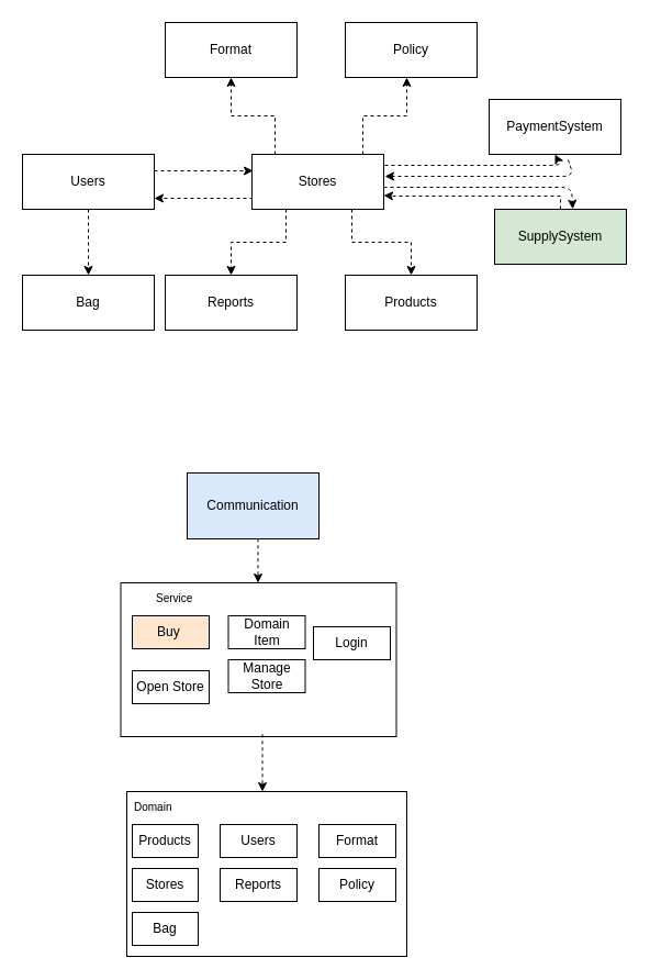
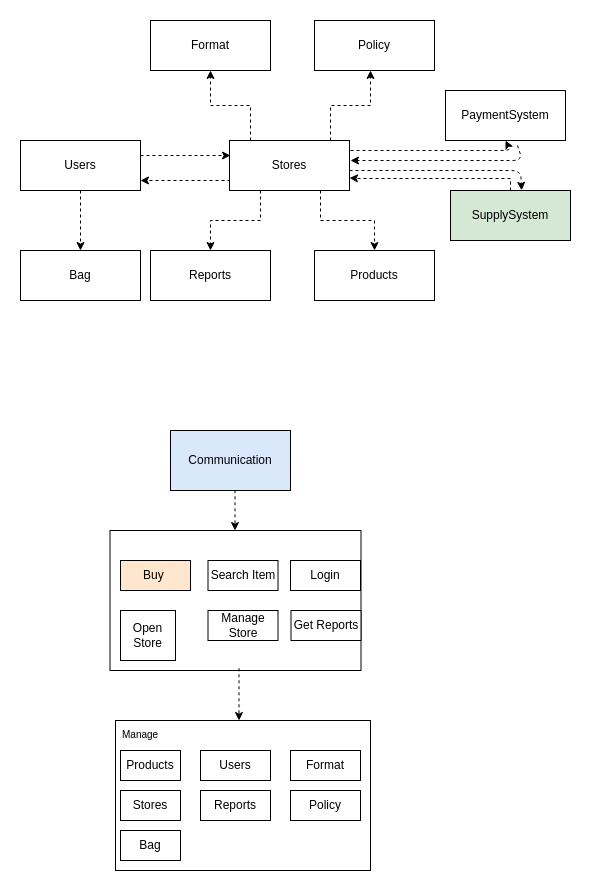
  <mxCell id="0" />
  <mxCell id="1" parent="0" />
  <mxCell id="2" value="" style="rounded=0;whiteSpace=wrap;html=1;" vertex="1" parent="1"><mxGeometry x="109.5" y="530" width="251" height="140" as="geometry" /></mxCell>
  <mxCell id="3" value="" style="endArrow=classic;html=1;dashed=1;exitX=0.143;exitY=1.093;exitDx=0;exitDy=0;exitPerimeter=0;" edge="1" parent="1"><mxGeometry width="50" height="50" relative="1" as="geometry"><mxPoint x="234.51" y="477.79" as="sourcePoint" /><mxPoint x="234.5" y="530" as="targetPoint" /><Array as="points"><mxPoint x="234.5" y="478" /></Array></mxGeometry></mxCell>
  <mxCell id="4" value="Communication" style="rounded=0;whiteSpace=wrap;html=1;fillColor=#dae8fc;" vertex="1" parent="1"><mxGeometry x="170" y="430" width="120" height="60" as="geometry" /></mxCell>
  <mxCell id="5" value="" style="endArrow=classic;html=1;dashed=1;entryX=0;entryY=0.5;entryDx=0;entryDy=0;exitX=1;exitY=0.5;exitDx=0;exitDy=0;" edge="1" parent="1"><mxGeometry width="50" height="50" relative="1" as="geometry"><mxPoint x="140" y="155" as="sourcePoint" /><mxPoint x="230" y="155" as="targetPoint" /></mxGeometry></mxCell>
  <mxCell id="6" value="" style="endArrow=classic;html=1;dashed=1;entryX=0;entryY=0.5;entryDx=0;entryDy=0;exitX=1;exitY=0.5;exitDx=0;exitDy=0;" edge="1" parent="1"><mxGeometry width="50" height="50" relative="1" as="geometry"><mxPoint x="230" y="180" as="sourcePoint" /><mxPoint x="140" y="180" as="targetPoint" /></mxGeometry></mxCell>
  <mxCell id="7" value="PaymentSystem" style="rounded=0;whiteSpace=wrap;html=1;" vertex="1" parent="1"><mxGeometry x="445" y="90" width="120" height="50" as="geometry" /></mxCell>
  <mxCell id="8" value="" style="edgeStyle=orthogonalEdgeStyle;rounded=0;orthogonalLoop=1;jettySize=auto;html=1;dashed=1;" edge="1" parent="1" source="9" target="16"><mxGeometry relative="1" as="geometry" /></mxCell>
  <mxCell id="9" value="Users" style="rounded=0;whiteSpace=wrap;html=1;" vertex="1" parent="1"><mxGeometry x="20" y="140" width="120" height="50" as="geometry" /></mxCell>
  <mxCell id="10" value="" style="edgeStyle=orthogonalEdgeStyle;rounded=0;orthogonalLoop=1;jettySize=auto;html=1;dashed=1;exitX=0.5;exitY=0;exitDx=0;exitDy=0;entryX=1;entryY=0.75;entryDx=0;entryDy=0;" edge="1" parent="1" source="11" target="14"><mxGeometry relative="1" as="geometry"><mxPoint x="360" y="190" as="targetPoint" /><Array as="points"><mxPoint x="510" y="178" /><mxPoint x="360" y="178" /></Array></mxGeometry></mxCell>
  <mxCell id="11" value="SupplySystem" style="rounded=0;whiteSpace=wrap;html=1;fillColor=#d5e8d4;" vertex="1" parent="1"><mxGeometry x="450" y="190" width="120" height="50" as="geometry" /></mxCell>
  <mxCell id="12" value="" style="edgeStyle=orthogonalEdgeStyle;rounded=0;orthogonalLoop=1;jettySize=auto;html=1;dashed=1;" edge="1" parent="1" source="14" target="15"><mxGeometry relative="1" as="geometry"><Array as="points"><mxPoint x="320" y="220" /><mxPoint x="374" y="220" /></Array></mxGeometry></mxCell>
  <mxCell id="13" value="" style="edgeStyle=orthogonalEdgeStyle;rounded=0;orthogonalLoop=1;jettySize=auto;html=1;dashed=1;" edge="1" parent="1" source="14" target="19"><mxGeometry relative="1" as="geometry"><Array as="points"><mxPoint x="330" y="105" /><mxPoint x="370" y="105" /></Array></mxGeometry></mxCell>
  <mxCell id="14" value="Stores" style="rounded=0;whiteSpace=wrap;html=1;" vertex="1" parent="1"><mxGeometry x="229" y="140" width="120" height="50" as="geometry" /></mxCell>
  <mxCell id="15" value="Products" style="rounded=0;whiteSpace=wrap;html=1;" vertex="1" parent="1"><mxGeometry x="314" y="250" width="120" height="50" as="geometry" /></mxCell>
  <mxCell id="16" value="Bag" style="rounded=0;whiteSpace=wrap;html=1;" vertex="1" parent="1"><mxGeometry x="20" y="250" width="120" height="50" as="geometry" /></mxCell>
  <mxCell id="17" value="" style="edgeStyle=orthogonalEdgeStyle;rounded=0;orthogonalLoop=1;jettySize=auto;html=1;dashed=1;" edge="1" parent="1" source="14" target="18"><mxGeometry relative="1" as="geometry"><Array as="points"><mxPoint x="260" y="220" /><mxPoint x="210" y="220" /></Array></mxGeometry></mxCell>
  <mxCell id="18" value="Reports" style="rounded=0;whiteSpace=wrap;html=1;" vertex="1" parent="1"><mxGeometry x="150" y="250" width="120" height="50" as="geometry" /></mxCell>
  <mxCell id="19" value="Policy" style="rounded=0;whiteSpace=wrap;html=1;" vertex="1" parent="1"><mxGeometry x="314" y="20" width="120" height="50" as="geometry" /></mxCell>
  <mxCell id="20" value="" style="edgeStyle=orthogonalEdgeStyle;rounded=0;orthogonalLoop=1;jettySize=auto;html=1;dashed=1;" edge="1" parent="1" source="14" target="21"><mxGeometry relative="1" as="geometry"><Array as="points"><mxPoint x="250" y="105" /><mxPoint x="210" y="105" /></Array></mxGeometry></mxCell>
  <mxCell id="21" value="Format" style="rounded=0;whiteSpace=wrap;html=1;" vertex="1" parent="1"><mxGeometry x="150" y="20" width="120" height="50" as="geometry" /></mxCell>
  <mxCell id="22" value="" style="endArrow=classic;html=1;dashed=1;entryX=0.5;entryY=1;entryDx=0;entryDy=0;" edge="1" parent="1" target="7"><mxGeometry width="50" height="50" relative="1" as="geometry"><mxPoint x="350" y="150" as="sourcePoint" /><mxPoint x="440" y="160" as="targetPoint" /><Array as="points"><mxPoint x="510" y="150" /></Array></mxGeometry></mxCell>
  <mxCell id="23" value="" style="endArrow=classic;html=1;dashed=1;exitX=0.6;exitY=1.1;exitDx=0;exitDy=0;exitPerimeter=0;" edge="1" parent="1" source="7"><mxGeometry width="50" height="50" relative="1" as="geometry"><mxPoint x="440" y="180" as="sourcePoint" /><mxPoint x="350" y="160" as="targetPoint" /><Array as="points"><mxPoint x="522" y="160" /></Array></mxGeometry></mxCell>
- <mxCell id="24" value="&lt;span style=&quot;color: rgb(0 , 0 , 0) ; font-family: &amp;#34;helvetica&amp;#34; ; font-size: 10px ; font-style: normal ; font-weight: 400 ; letter-spacing: normal ; text-align: center ; text-indent: 0px ; text-transform: none ; word-spacing: 0px ; background-color: rgb(248 , 249 , 250) ; display: inline ; float: none&quot;&gt;Service&lt;/span&gt;" style="text;whiteSpace=wrap;html=1;" vertex="1" parent="1"><mxGeometry x="140" y="530" width="60" height="30" as="geometry" /></mxCell>
  <mxCell id="25" value="" style="rounded=0;whiteSpace=wrap;html=1;labelBackgroundColor=#ffffff;fontColor=none;" vertex="1" parent="1"><mxGeometry x="115" y="720" width="255" height="150" as="geometry" /></mxCell>
- <mxCell id="26" value="&lt;span style=&quot;color: rgb(0 , 0 , 0) ; font-family: &amp;#34;helvetica&amp;#34; ; font-size: 10px ; font-style: normal ; font-weight: 400 ; letter-spacing: normal ; text-align: center ; text-indent: 0px ; text-transform: none ; word-spacing: 0px ; background-color: rgb(248 , 249 , 250) ; display: inline ; float: none&quot;&gt;Domain&lt;/span&gt;" style="text;whiteSpace=wrap;html=1;" vertex="1" parent="1"><mxGeometry x="120" y="720" width="60" height="30" as="geometry" /></mxCell>
+ <mxCell id="26" value="&lt;span style=&quot;color: rgb(0 , 0 , 0) ; font-family: &amp;#34;helvetica&amp;#34; ; font-size: 10px ; font-style: normal ; font-weight: 400 ; letter-spacing: normal ; text-align: center ; text-indent: 0px ; text-transform: none ; word-spacing: 0px ; background-color: rgb(248 , 249 , 250) ; display: inline ; float: none&quot;&gt;Manage&lt;/span&gt;" style="text;whiteSpace=wrap;html=1;" vertex="1" parent="1"><mxGeometry x="120" y="720" width="60" height="30" as="geometry" /></mxCell>
  <mxCell id="27" value="Products" style="rounded=0;whiteSpace=wrap;html=1;" vertex="1" parent="1"><mxGeometry x="120" y="750" width="60" height="30" as="geometry" /></mxCell>
  <mxCell id="28" value="" style="endArrow=classic;html=1;dashed=1;entryX=0.593;entryY=-0.004;entryDx=0;entryDy=0;entryPerimeter=0;" edge="1" parent="1" target="11"><mxGeometry width="50" height="50" relative="1" as="geometry"><mxPoint x="349" y="170" as="sourcePoint" /><mxPoint x="509" y="140" as="targetPoint" /><Array as="points"><mxPoint x="520" y="170" /></Array></mxGeometry></mxCell>
  <mxCell id="29" value="Stores" style="rounded=0;whiteSpace=wrap;html=1;" vertex="1" parent="1"><mxGeometry x="120" y="790" width="60" height="30" as="geometry" /></mxCell>
  <mxCell id="30" value="Users" style="rounded=0;whiteSpace=wrap;html=1;" vertex="1" parent="1"><mxGeometry x="200" y="750" width="70" height="30" as="geometry" /></mxCell>
  <mxCell id="31" value="Reports" style="rounded=0;whiteSpace=wrap;html=1;" vertex="1" parent="1"><mxGeometry x="200" y="790" width="70" height="30" as="geometry" /></mxCell>
  <mxCell id="32" value="Format" style="rounded=0;whiteSpace=wrap;html=1;" vertex="1" parent="1"><mxGeometry x="290" y="750" width="70" height="30" as="geometry" /></mxCell>
  <mxCell id="33" value="Policy" style="rounded=0;whiteSpace=wrap;html=1;" vertex="1" parent="1"><mxGeometry x="290" y="790" width="70" height="30" as="geometry" /></mxCell>
  <mxCell id="34" value="Bag" style="rounded=0;whiteSpace=wrap;html=1;" vertex="1" parent="1"><mxGeometry x="120" y="830" width="60" height="30" as="geometry" /></mxCell>
  <mxCell id="35" value="" style="endArrow=classic;html=1;dashed=1;exitX=0.143;exitY=1.093;exitDx=0;exitDy=0;exitPerimeter=0;" edge="1" parent="1"><mxGeometry width="50" height="50" relative="1" as="geometry"><mxPoint x="238.51" y="667.79" as="sourcePoint" /><mxPoint x="238.5" y="720" as="targetPoint" /><Array as="points"><mxPoint x="238.5" y="668" /></Array></mxGeometry></mxCell>
  <mxCell id="36" value="Buy&amp;nbsp;" style="rounded=0;whiteSpace=wrap;html=1;fillColor=#ffe6cc;" vertex="1" parent="1"><mxGeometry x="120" y="560" width="70" height="30" as="geometry" /></mxCell>
- <mxCell id="37" value="Open Store" style="rounded=0;whiteSpace=wrap;html=1;" vertex="1" parent="1"><mxGeometry x="120" y="610" width="70" height="30" as="geometry" /></mxCell>
- <mxCell id="38" value="Domain Item" style="rounded=0;whiteSpace=wrap;html=1;" vertex="1" parent="1"><mxGeometry x="207.5" y="560" width="70" height="30" as="geometry" /></mxCell>
- <mxCell id="39" value="Manage Store" style="rounded=0;whiteSpace=wrap;html=1;" vertex="1" parent="1"><mxGeometry x="207.5" y="600" width="70" height="30" as="geometry" /></mxCell>
- <mxCell id="40" value="Login" style="rounded=0;whiteSpace=wrap;html=1;" vertex="1" parent="1"><mxGeometry x="285" y="570" width="70" height="30" as="geometry" /></mxCell>
+ <mxCell id="37" value="Open Store" style="rounded=0;whiteSpace=wrap;html=1;" vertex="1" parent="1"><mxGeometry x="120" y="610" width="55" height="50" as="geometry" /></mxCell>
+ <mxCell id="38" value="Search Item" style="rounded=0;whiteSpace=wrap;html=1;" vertex="1" parent="1"><mxGeometry x="207.5" y="560" width="70" height="30" as="geometry" /></mxCell>
+ <mxCell id="39" value="Manage Store" style="rounded=0;whiteSpace=wrap;html=1;" vertex="1" parent="1"><mxGeometry x="207.5" y="610" width="70" height="30" as="geometry" /></mxCell>
+ <mxCell id="40" value="Login" style="rounded=0;whiteSpace=wrap;html=1;" vertex="1" parent="1"><mxGeometry x="290" y="560" width="70" height="30" as="geometry" /></mxCell>
+ <mxCell id="41" value="Get Reports" style="rounded=0;whiteSpace=wrap;html=1;" vertex="1" parent="1"><mxGeometry x="290.5" y="610" width="70" height="30" as="geometry" /></mxCell>
